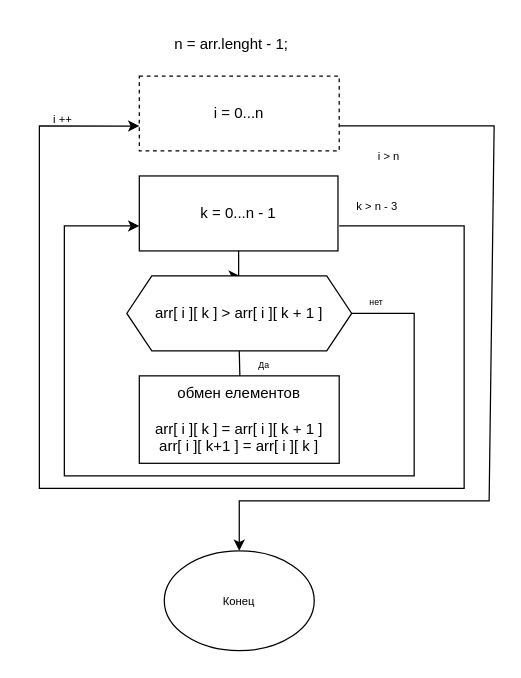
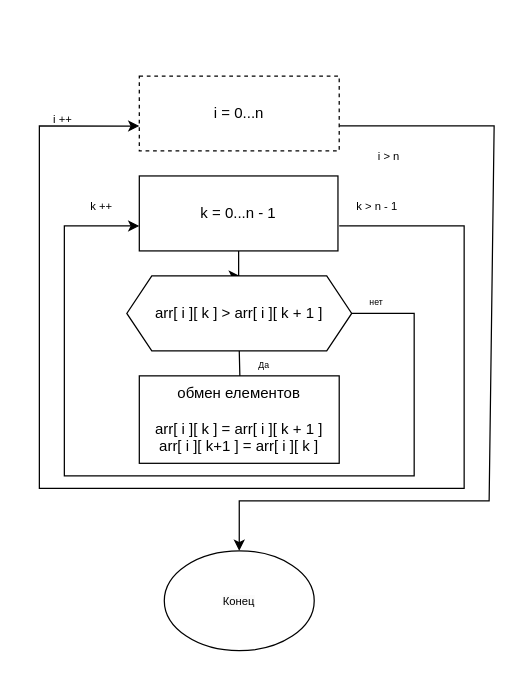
  <mxCell id="0" />
  <mxCell id="1" parent="0" />
  <mxCell id="2" value="i = 0...n" style="rounded=0;whiteSpace=wrap;html=1;dashed=1;" vertex="1" parent="1"><mxGeometry x="111" y="60" width="160" height="60" as="geometry" /></mxCell>
  <mxCell id="3" value="" style="edgeStyle=orthogonalEdgeStyle;rounded=0;orthogonalLoop=1;jettySize=auto;html=1;" edge="1" parent="1" source="4"><mxGeometry relative="1" as="geometry"><mxPoint x="191" y="220" as="targetPoint" /></mxGeometry></mxCell>
  <mxCell id="4" value="k = 0...n - 1" style="rounded=0;whiteSpace=wrap;html=1;" vertex="1" parent="1"><mxGeometry x="111" y="140" width="159" height="60" as="geometry" /></mxCell>
  <mxCell id="5" value="" style="edgeStyle=orthogonalEdgeStyle;rounded=0;orthogonalLoop=1;jettySize=auto;html=1;" edge="1" parent="1" target="7"><mxGeometry relative="1" as="geometry"><mxPoint x="191" y="280" as="sourcePoint" /></mxGeometry></mxCell>
- <mxCell id="6" value="n = arr.lenght - 1;" style="text;html=1;strokeColor=none;fillColor=none;align=center;verticalAlign=middle;whiteSpace=wrap;rounded=0;" vertex="1" parent="1"><mxGeometry x="35" y="20" width="300" height="30" as="geometry" /></mxCell>
  <mxCell id="7" value="обмен елементов&lt;br&gt;&lt;br&gt;arr[ i ][ k ] = arr[ i ][ k + 1 ]&lt;br&gt;arr[ i ][ k+1 ] = arr[ i ][ k ]" style="whiteSpace=wrap;html=1;rounded=0;" vertex="1" parent="1"><mxGeometry x="111" y="300" width="160" height="70" as="geometry" /></mxCell>
  <mxCell id="8" value="&lt;font style=&quot;font-size: 7px;&quot;&gt;Да&lt;/font&gt;" style="text;html=1;strokeColor=none;fillColor=none;align=center;verticalAlign=middle;whiteSpace=wrap;rounded=0;fontSize=10;" vertex="1" parent="1"><mxGeometry x="181" y="280" width="60" height="20" as="geometry" /></mxCell>
  <mxCell id="9" value="&lt;font style=&quot;font-size: 7px;&quot;&gt;нет&lt;/font&gt;" style="text;html=1;strokeColor=none;fillColor=none;align=center;verticalAlign=middle;whiteSpace=wrap;rounded=0;fontSize=10;" vertex="1" parent="1"><mxGeometry x="271" y="230" width="60" height="20" as="geometry" /></mxCell>
  <mxCell id="10" value="" style="endArrow=classic;html=1;rounded=0;fontSize=7;exitX=1;exitY=0.5;exitDx=0;exitDy=0;entryX=0;entryY=0.667;entryDx=0;entryDy=0;entryPerimeter=0;" edge="1" parent="1" target="4"><mxGeometry width="50" height="50" relative="1" as="geometry"><mxPoint x="271" y="250" as="sourcePoint" /><mxPoint x="51" y="140" as="targetPoint" /><Array as="points"><mxPoint x="331" y="250" /><mxPoint x="331" y="380" /><mxPoint x="51" y="380" /><mxPoint x="51" y="180" /></Array></mxGeometry></mxCell>
+ <mxCell id="11" value="k ++" style="text;html=1;strokeColor=none;fillColor=none;align=center;verticalAlign=middle;whiteSpace=wrap;rounded=0;fontSize=9;" vertex="1" parent="1"><mxGeometry x="51" y="150" width="60" height="30" as="geometry" /></mxCell>
  <mxCell id="12" value="" style="endArrow=classic;html=1;rounded=0;fontSize=7;entryX=0;entryY=0.667;entryDx=0;entryDy=0;entryPerimeter=0;" edge="1" parent="1" target="2"><mxGeometry width="50" height="50" relative="1" as="geometry"><mxPoint x="271" y="180" as="sourcePoint" /><mxPoint x="11" y="60" as="targetPoint" /><Array as="points"><mxPoint x="371" y="180" /><mxPoint x="371" y="390" /><mxPoint x="31" y="390" /><mxPoint x="31" y="150" /><mxPoint x="31" y="100" /></Array></mxGeometry></mxCell>
- <mxCell id="13" value="k &amp;gt; n - 3" style="text;html=1;align=center;verticalAlign=middle;resizable=0;points=[];autosize=1;strokeColor=none;fillColor=none;fontSize=9;" vertex="1" parent="1"><mxGeometry x="271" y="155" width="60" height="20" as="geometry" /></mxCell>
+ <mxCell id="13" value="k &amp;gt; n - 1" style="text;html=1;align=center;verticalAlign=middle;resizable=0;points=[];autosize=1;strokeColor=none;fillColor=none;fontSize=9;" vertex="1" parent="1"><mxGeometry x="271" y="155" width="60" height="20" as="geometry" /></mxCell>
  <mxCell id="14" value="i ++" style="text;html=1;strokeColor=none;fillColor=none;align=center;verticalAlign=middle;whiteSpace=wrap;rounded=0;fontSize=9;" vertex="1" parent="1"><mxGeometry x="20" y="80" width="60" height="30" as="geometry" /></mxCell>
  <mxCell id="15" value="" style="endArrow=classic;html=1;rounded=0;fontSize=7;exitX=1.002;exitY=0.666;exitDx=0;exitDy=0;exitPerimeter=0;entryX=0.5;entryY=0;entryDx=0;entryDy=0;" edge="1" parent="1" source="2"><mxGeometry width="50" height="50" relative="1" as="geometry"><mxPoint x="295" y="100" as="sourcePoint" /><mxPoint x="191" y="440" as="targetPoint" /><Array as="points"><mxPoint x="395" y="100" /><mxPoint x="391" y="400" /><mxPoint x="191" y="400" /></Array></mxGeometry></mxCell>
  <mxCell id="16" value="i &amp;gt; n" style="text;html=1;strokeColor=none;fillColor=none;align=center;verticalAlign=middle;whiteSpace=wrap;rounded=0;fontSize=9;" vertex="1" parent="1"><mxGeometry x="281" y="110" width="60" height="30" as="geometry" /></mxCell>
  <mxCell id="17" value="&lt;span style=&quot;color: rgb(0, 0, 0); font-family: Helvetica; font-size: 9px; font-style: normal; font-variant-ligatures: normal; font-variant-caps: normal; font-weight: 400; letter-spacing: normal; orphans: 2; text-align: center; text-indent: 0px; text-transform: none; widows: 2; word-spacing: 0px; -webkit-text-stroke-width: 0px; background-color: rgb(251, 251, 251); text-decoration-thickness: initial; text-decoration-style: initial; text-decoration-color: initial; float: none; display: inline !important;&quot;&gt;Конец&lt;/span&gt;" style="ellipse;whiteSpace=wrap;html=1;" vertex="1" parent="1"><mxGeometry x="131" y="440" width="120" height="80" as="geometry" /></mxCell>
  <mxCell id="18" value="arr[ i ][ k ] &amp;gt; arr[ i ][ k + 1 ]" style="shape=hexagon;perimeter=hexagonPerimeter2;whiteSpace=wrap;html=1;fixedSize=1;" vertex="1" parent="1"><mxGeometry x="101" y="220" width="180" height="60" as="geometry" /></mxCell>
